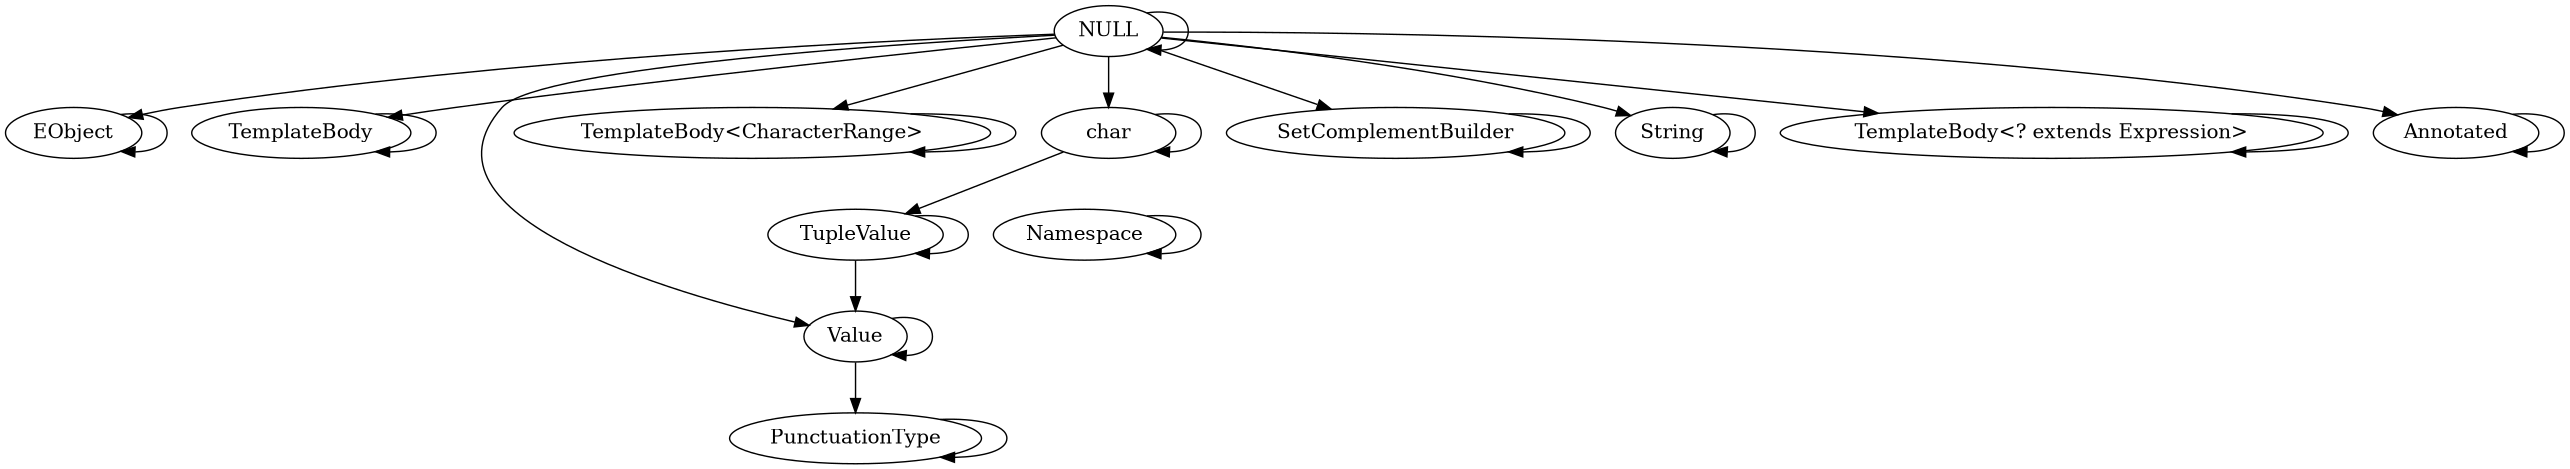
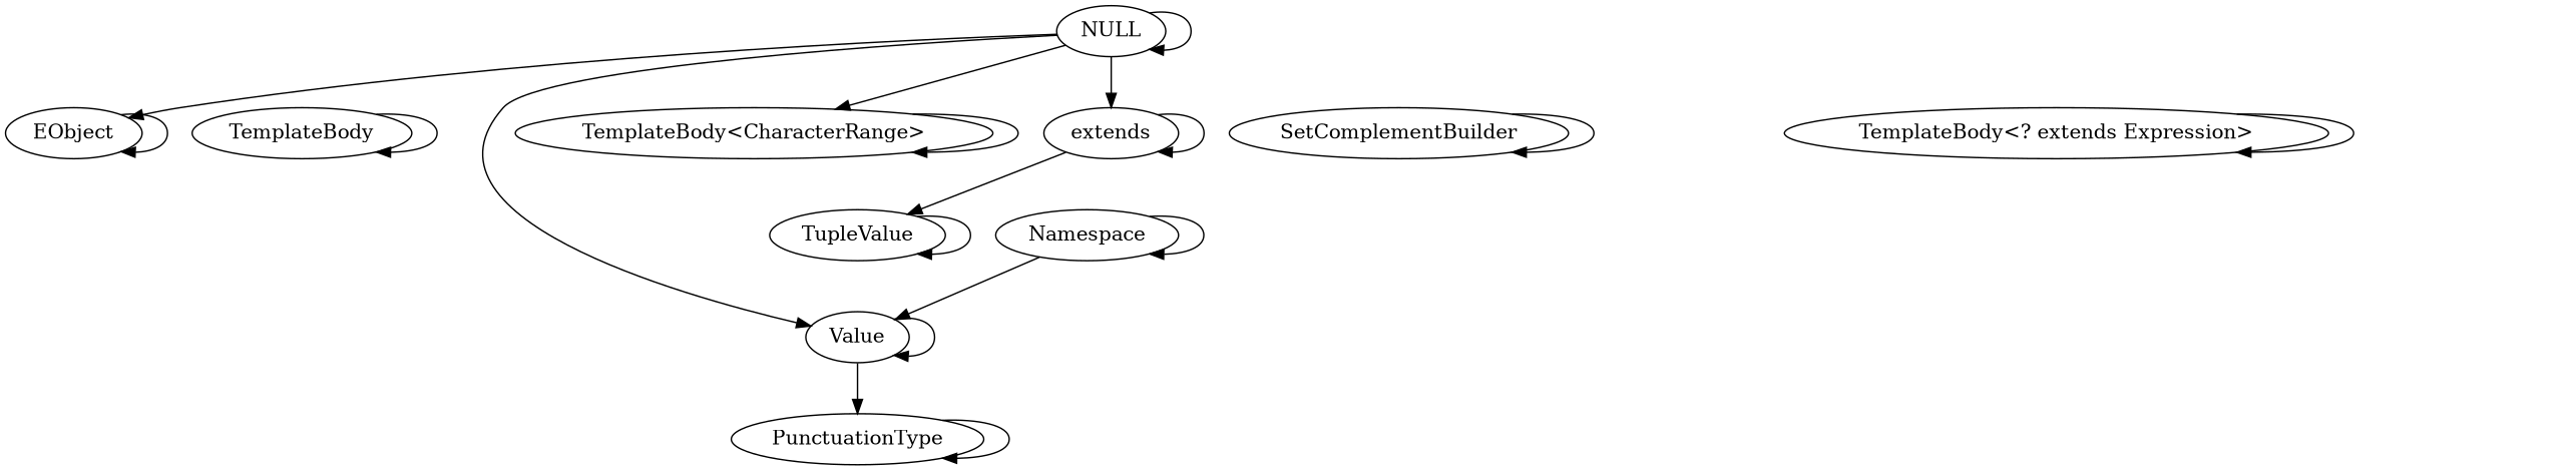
  digraph {
    n1 [label=EObject]
    n2 [label=TemplateBody]
    n3 [label=Value]
    n4 [label=PunctuationType]
    n5 [label="TemplateBody<CharacterRange>"]
-   n6 [label=char]
+   n6 [label=extends]
    n7 [label=TupleValue]
    n8 [label=SetComplementBuilder]
    n9 [label=NULL]
-   n10 [label=String]
    n11 [label="TemplateBody<? extends Expression>"]
-   n12 [label=Annotated]
    n13 [label=Namespace]
    n1 -> n1
    n2 -> n2
    n3 -> n3
    n3 -> n4
    n4 -> n4
    n5 -> n5
    n6 -> n6
    n6 -> n7
-   n7 -> n3
+   n13 -> n3
    n7 -> n7
    n8 -> n8
    n9 -> n1
-   n9 -> n2
    n9 -> n3
    n9 -> n5
    n9 -> n6
-   n9 -> n8
    n9 -> n9
-   n9 -> n10
-   n9 -> n11
-   n9 -> n12
-   n10 -> n10
    n11 -> n11
-   n12 -> n12
    n13 -> n13
  }
